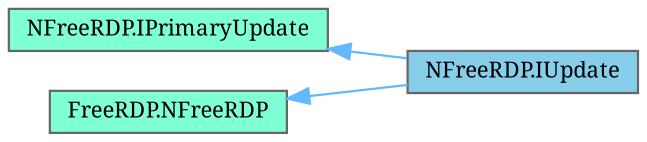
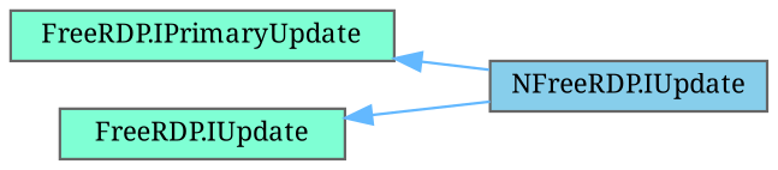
  digraph {
    fontname="Noto Serif"
    rankdir=LR
    node [color=grey40 fillcolor=aquamarine fontname="Noto Serif" fontsize=10 shape=box style=filled]
    edge [color=steelblue1 dir=back fontname="Noto Serif" fontsize=10 labelfontname=Helvetica labelfontsize=10 style=solid]
-   n1 [height=0.2 label="NFreeRDP.IPrimaryUpdate" width=0.4]
+   n1 [height=0.2 label="FreeRDP.IPrimaryUpdate" width=0.4]
    n2 [fillcolor=skyblue height=0.2 label="NFreeRDP.IUpdate" width=0.4]
-   n3 [height=0.2 label="FreeRDP.NFreeRDP" width=0.4]
+   n3 [height=0.2 label="FreeRDP.IUpdate" width=0.4]
    n1 -> n2
    n3 -> n2
  }
